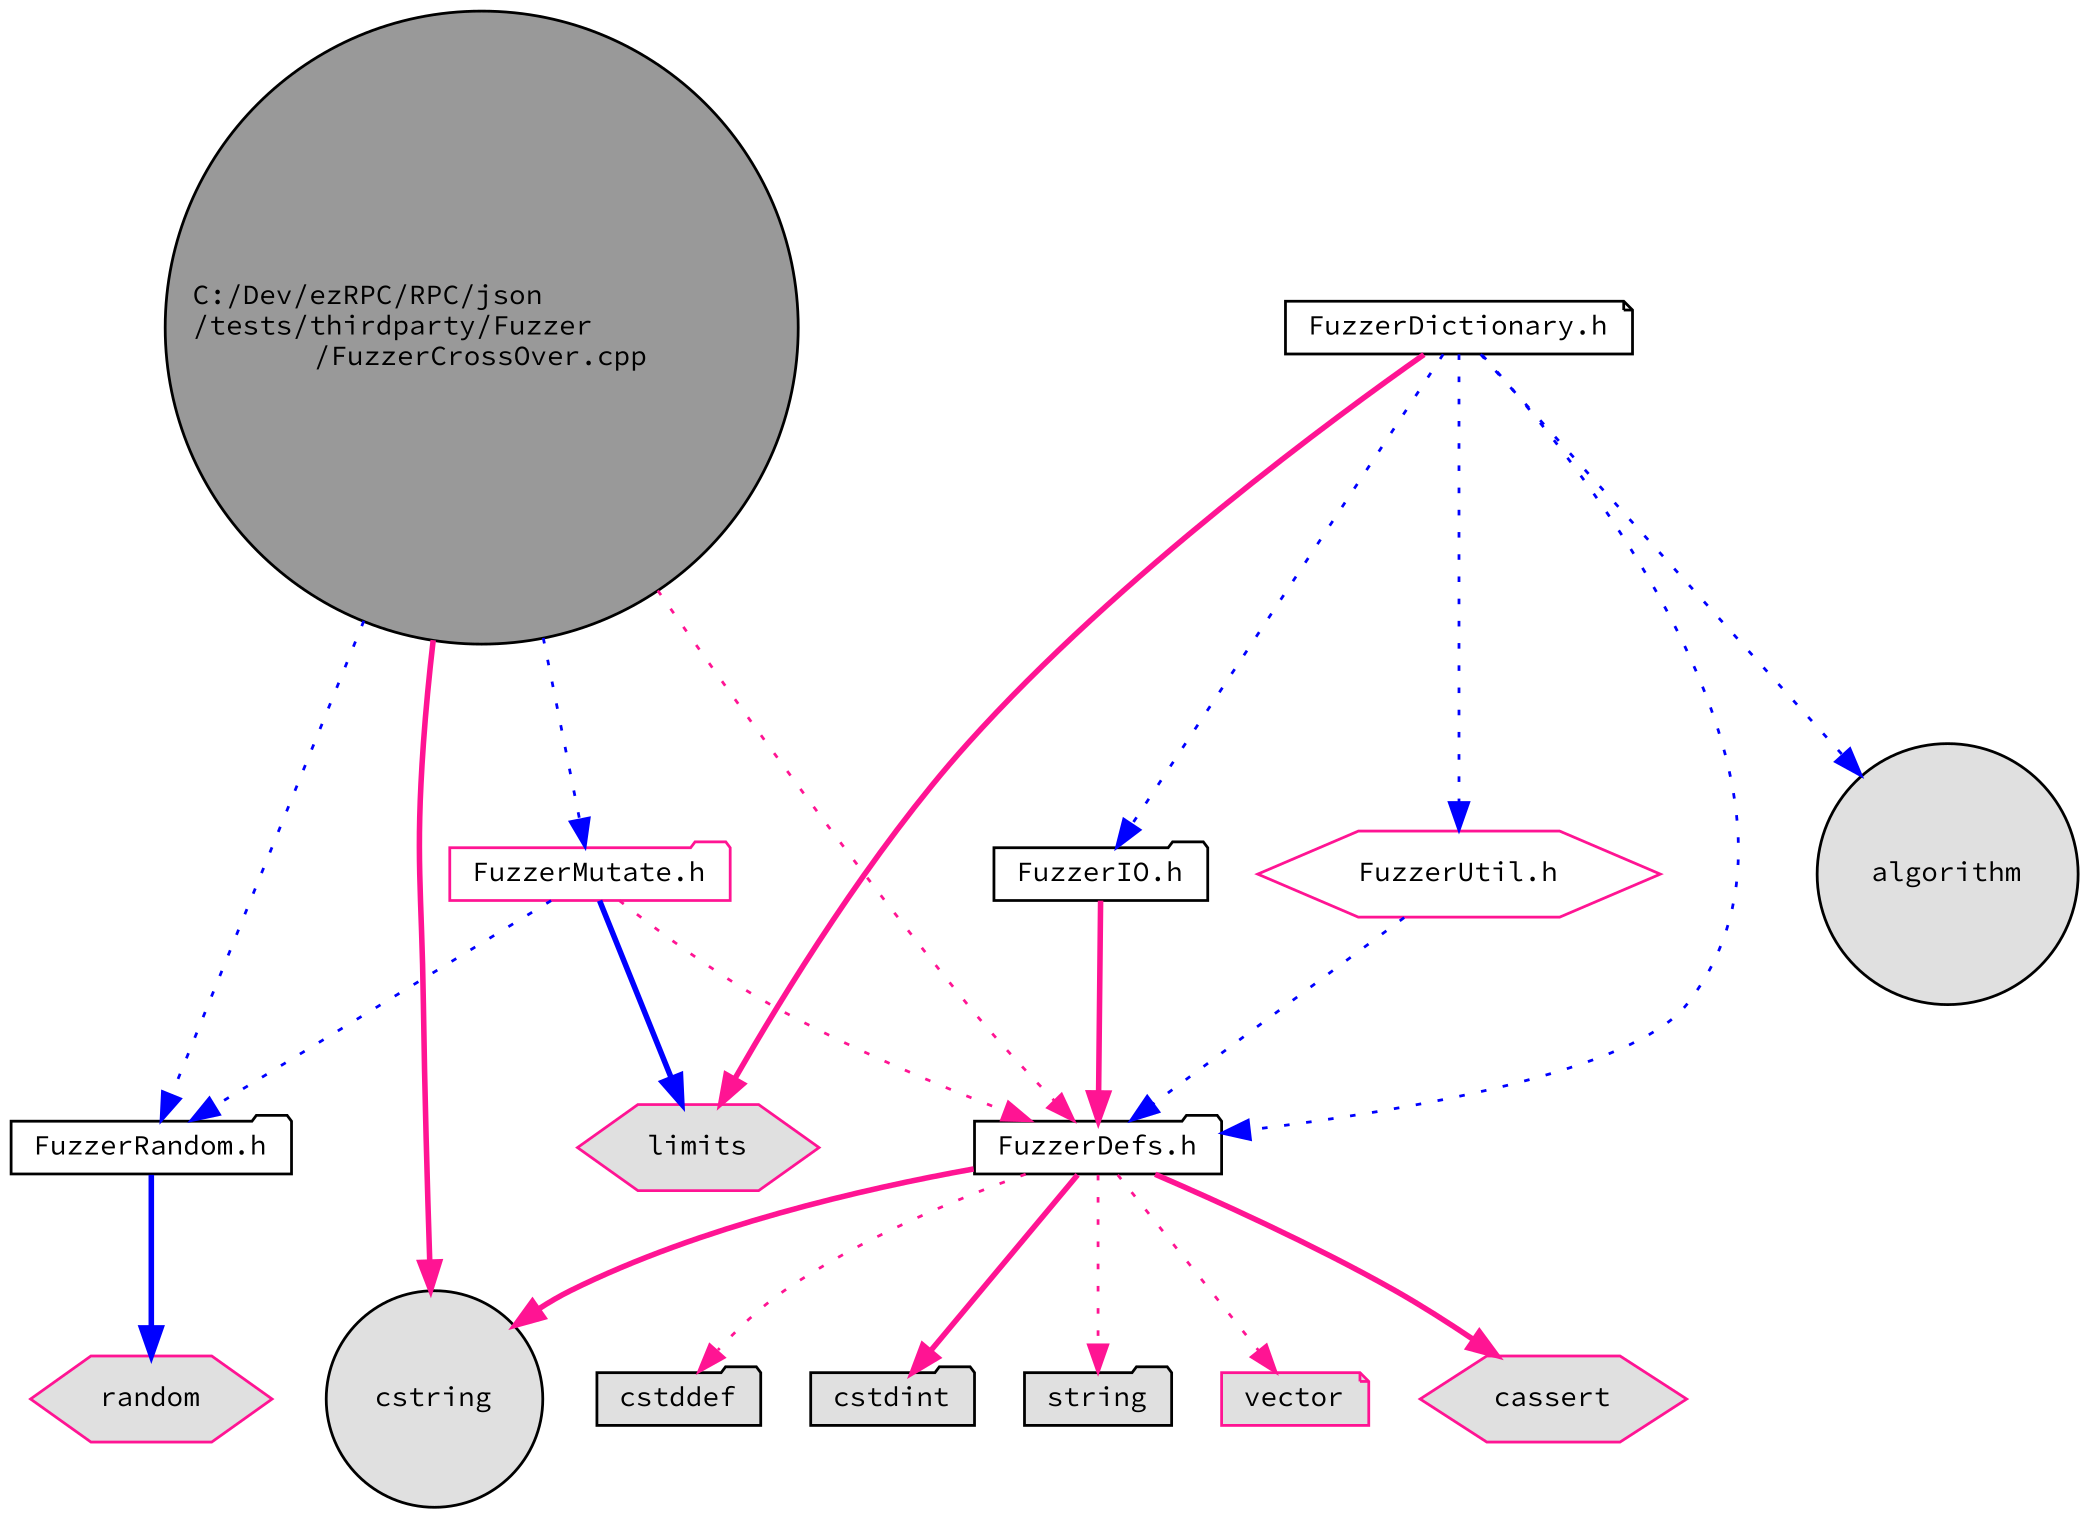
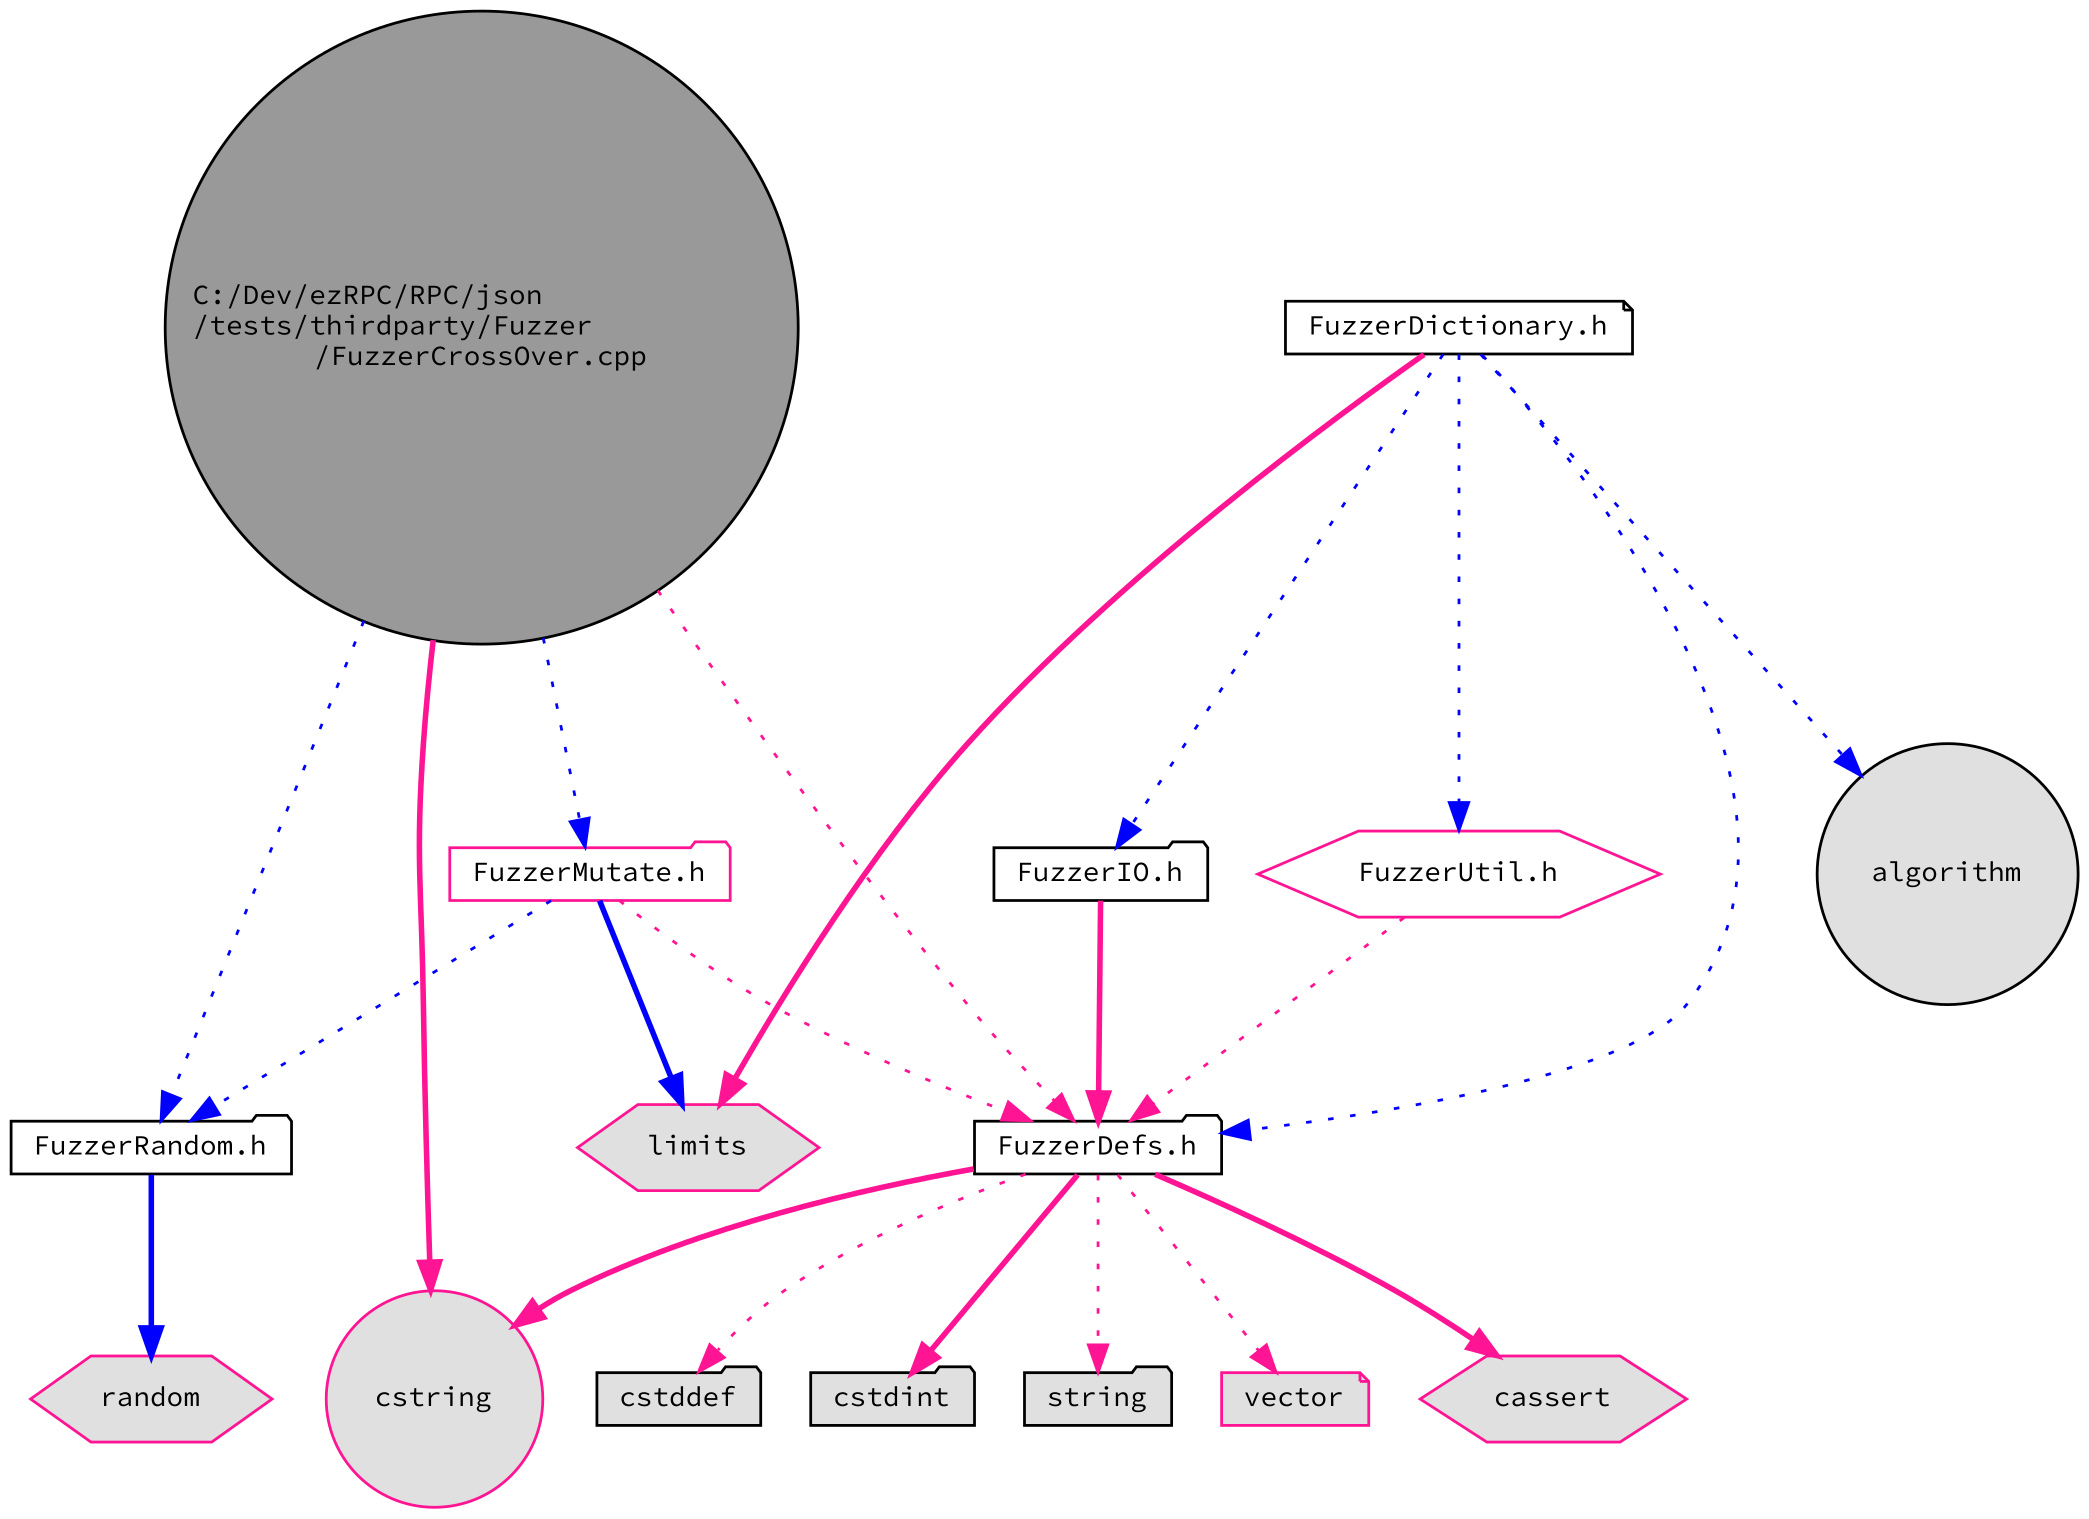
  digraph {
    fontname="Source Code Pro"
    node [color=black fillcolor="#E0E0E0" fontname="Source Code Pro" fontsize=10 shape=folder style=filled]
    edge [color=deeppink fontname="Source Code Pro" fontsize=10 labelfontname=Helvetica labelfontsize=10 style=dotted]
    n1 [fillcolor=grey60 fontcolor=black height=0.2 label="C:/Dev/ezRPC/RPC/json\l/tests/thirdparty/Fuzzer\l/FuzzerCrossOver.cpp" shape=circle width=0.4]
    n2 [fillcolor=white height=0.2 label="FuzzerDefs.h" width=0.4]
-   n3 [height=0.2 label=cstring shape=circle width=0.4]
+   n3 [color=deeppink height=0.2 label=cstring shape=circle width=0.4]
    n4 [color=deeppink fillcolor=white height=0.2 label="FuzzerMutate.h" width=0.4]
    n5 [fillcolor=white height=0.2 label="FuzzerRandom.h" width=0.4]
    n6 [color=deeppink height=0.2 label=cassert shape=hexagon width=0.4]
    n7 [height=0.2 label=cstddef width=0.4]
    n8 [height=0.2 label=cstdint width=0.4]
    n9 [height=0.2 label=string width=0.4]
    n10 [color=deeppink height=0.2 label=vector shape=note width=0.4]
    n11 [color=deeppink height=0.2 label=limits shape=hexagon width=0.4]
    n12 [color=deeppink height=0.2 label=random shape=hexagon width=0.4]
    n13 [fillcolor=white height=0.2 label="FuzzerDictionary.h" shape=note width=0.4]
    n14 [fillcolor=white height=0.2 label="FuzzerIO.h" width=0.4]
    n15 [color=deeppink fillcolor=white height=0.2 label="FuzzerUtil.h" shape=hexagon width=0.4]
    n16 [height=0.2 label=algorithm shape=circle width=0.4]
    n1 -> n2
    n1 -> n3 [style=bold]
    n1 -> n4 [color=blue]
    n1 -> n5 [color=blue]
    n2 -> n3 [style=bold]
    n2 -> n6 [style=bold]
    n2 -> n7
    n2 -> n8 [style=bold]
    n2 -> n9
    n2 -> n10
    n4 -> n2
    n4 -> n5 [color=blue]
    n4 -> n11 [color=blue style=bold]
    n5 -> n12 [color=blue style=bold]
    n13 -> n2 [color=blue]
    n13 -> n11 [style=bold]
    n13 -> n14 [color=blue]
    n13 -> n15 [color=blue]
    n13 -> n16 [color=blue]
    n14 -> n2 [style=bold]
-   n15 -> n2 [color=blue]
+   n15 -> n2
  }
